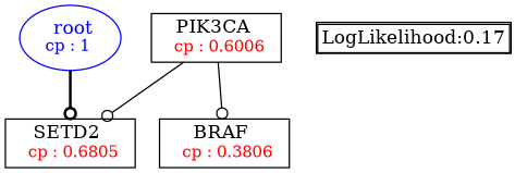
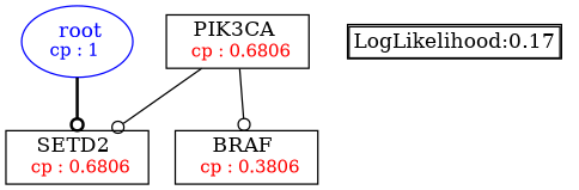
  digraph {
    fontsize=10
    node [shape=box]
    edge [arrowhead=odot style=solid]
    n1 [color=Blue label=<<font color='Blue'> root</font><br/><font color='Blue' POINT-SIZE='12'>cp : 1 </font>> shape=oval]
-   n2 [label=<SETD2 <br/> <font color='Red' POINT-SIZE='12'> cp : 0.6805 </font>>]
-   n3 [label=<PIK3CA <br/> <font color='Red' POINT-SIZE='12'> cp : 0.6006 </font>>]
+   n2 [label=<SETD2 <br/> <font color='Red' POINT-SIZE='12'> cp : 0.6806 </font>>]
+   n3 [label=<PIK3CA <br/> <font color='Red' POINT-SIZE='12'> cp : 0.6806 </font>>]
    n4 [label=<BRAF <br/> <font color='Red' POINT-SIZE='12'> cp : 0.3806 </font>>]
    n5 [label=<<TABLE BORDER="1" CELLBORDER="1" CELLSPACING="0" >     <TR><TD ALIGN="LEFT">LogLikelihood:0.17</TD></TR>     </TABLE>> shape=plaintext]
    n1 -> n2 [style=bold]
    n3 -> n2
    n3 -> n4
  }
